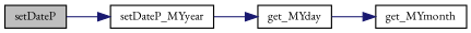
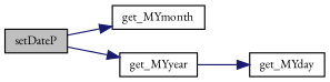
  digraph {
    fontname="EB Garamond"
    rankdir=LR
    node [color=black fillcolor=white fontname="EB Garamond" fontsize=10 shape=record style=filled]
    edge [color=midnightblue fontname="EB Garamond" fontsize=10 labelfontname=FreeSans labelfontsize=10 style=solid]
    n1 [fillcolor=grey75 fontcolor=black height=0.2 label=setDateP width=0.4]
    n2 [height=0.2 label=get_MYmonth width=0.4]
-   n3 [height=0.2 label=setDateP_MYyear width=0.4]
+   n3 [height=0.2 label=get_MYyear width=0.4]
    n4 [height=0.2 label=get_MYday width=0.4]
-   n4 -> n2
+   n1 -> n2
    n1 -> n3
    n3 -> n4
  }
